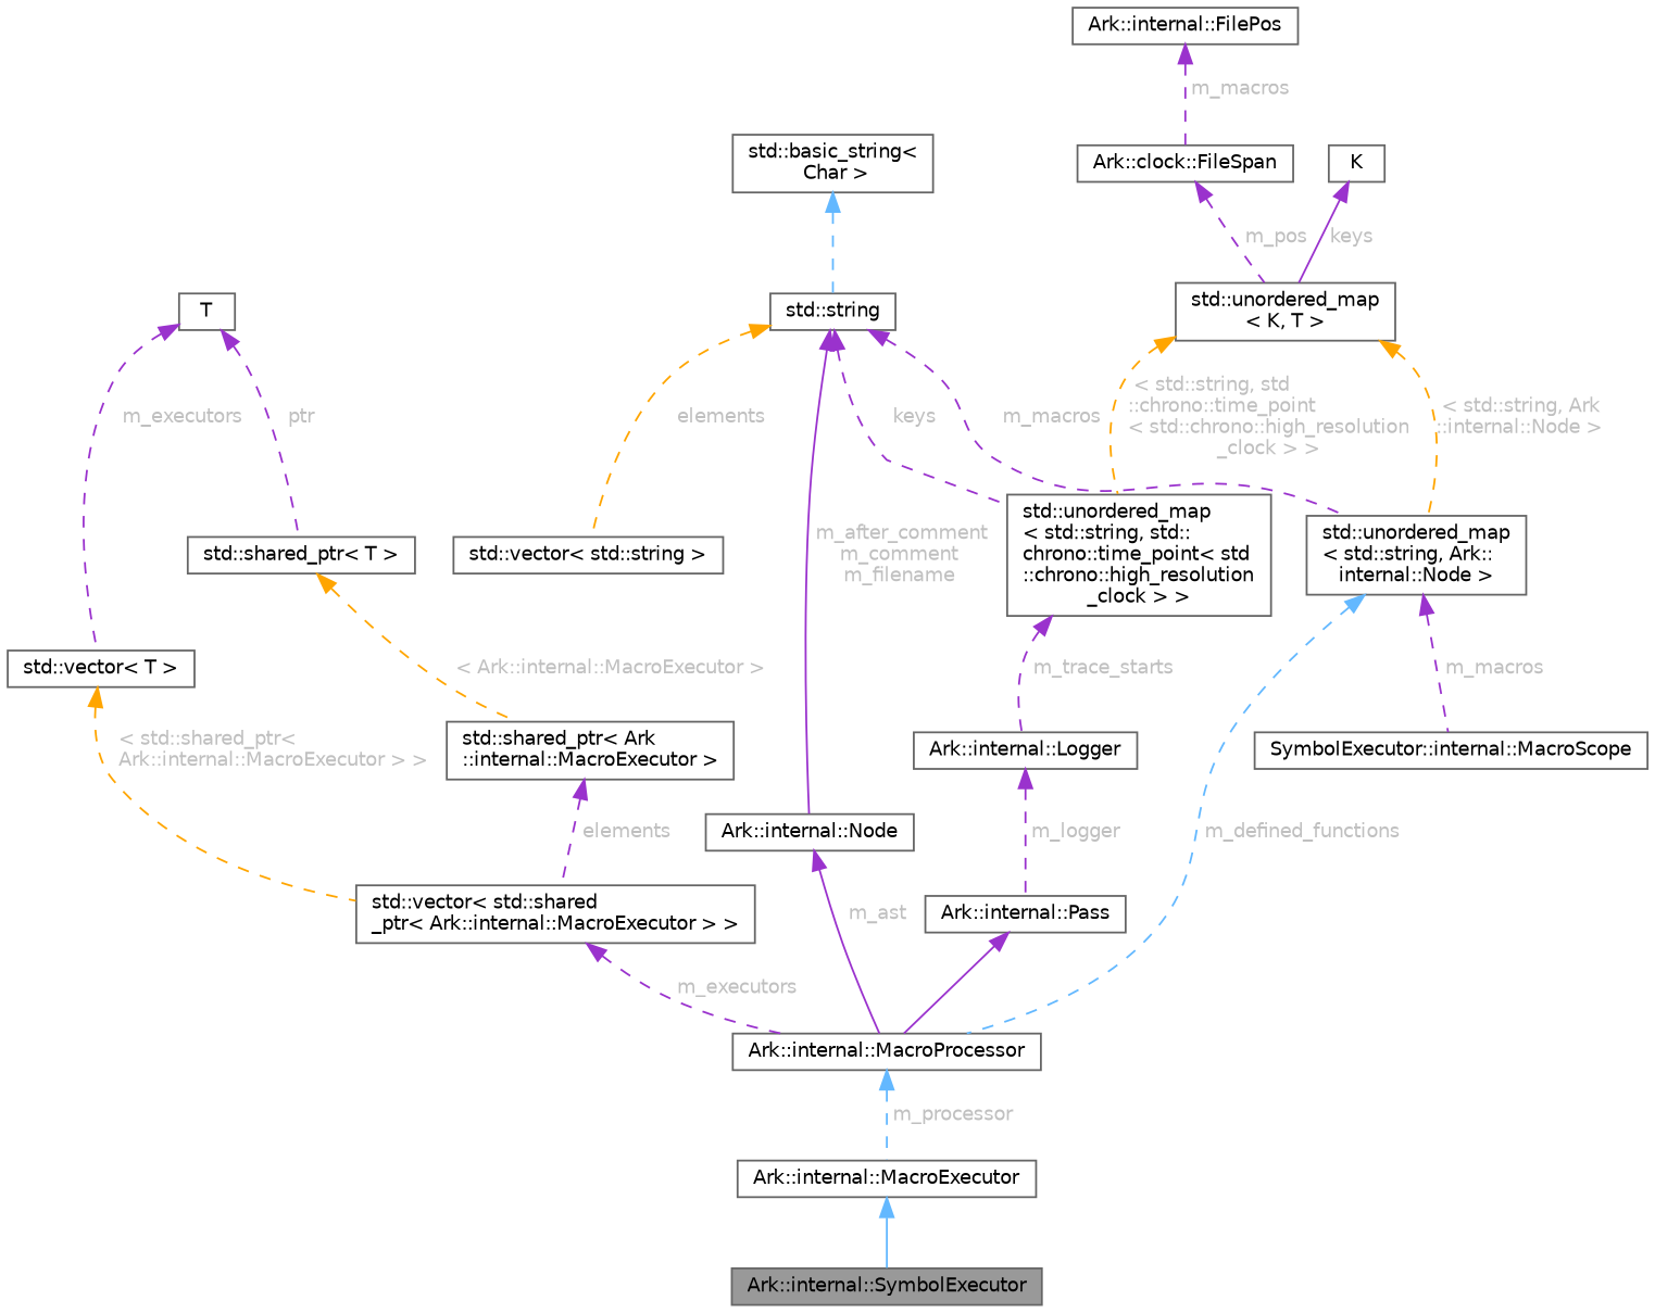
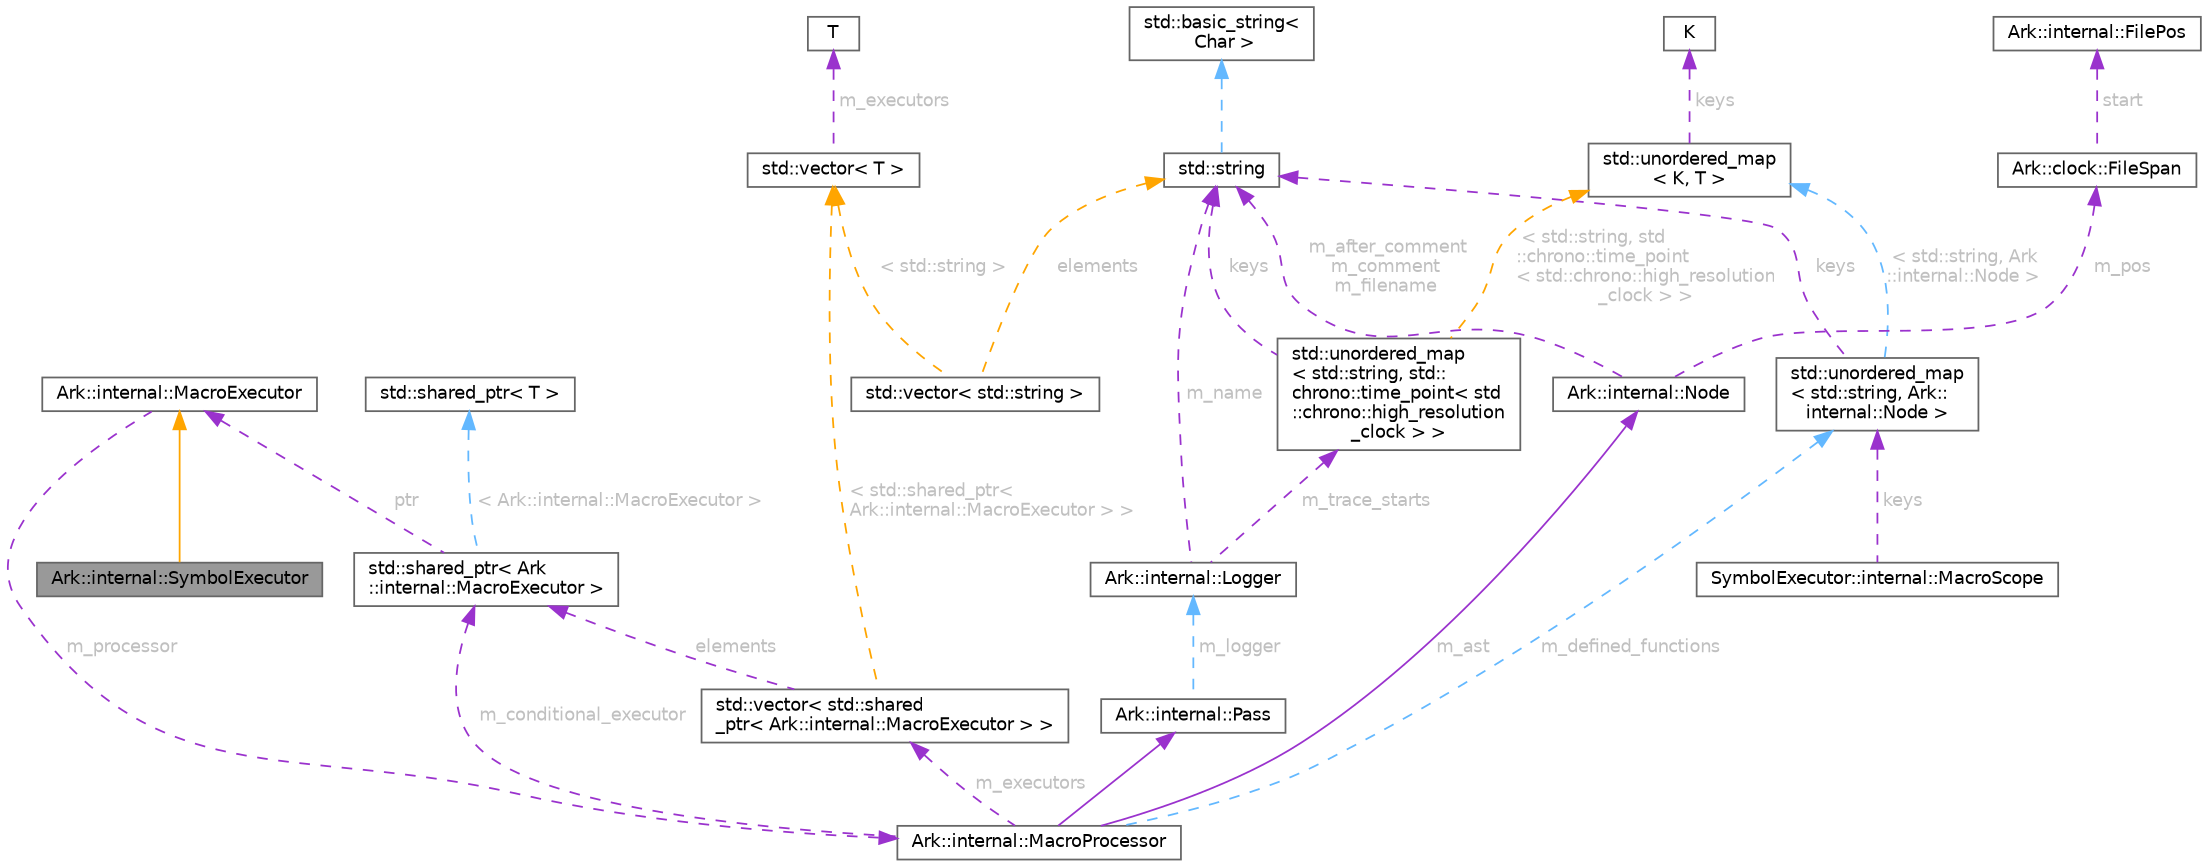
  digraph {
    rankdir=TB
    node [color=gray40 fillcolor=white fontname=Helvetica fontsize=10 shape=box style=filled]
    edge [color=darkorchid3 dir=back fontname=Helvetica fontsize=10 labelfontname=Helvetica labelfontsize=10 style=dashed fontcolor=grey]
    n1 [fillcolor=grey60 fontcolor=black height=0.2 label="Ark::internal::SymbolExecutor" width=0.4]
    n2 [height=0.2 label="Ark::internal::MacroExecutor" width=0.4]
    n3 [height=0.2 label="std::shared_ptr\< Ark\l::internal::MacroExecutor \>" width=0.4]
    n4 [height=0.2 label="Ark::internal::MacroProcessor" width=0.4]
    n5 [height=0.2 label="std::vector\< std::shared\l_ptr\< Ark::internal::MacroExecutor \> \>" width=0.4]
    n6 [height=0.2 label="Ark::internal::Pass" width=0.4]
    n7 [height=0.2 label="Ark::internal::Logger" width=0.4]
    n8 [height=0.2 label="std::string" width=0.4]
    n9 [height=0.2 label="std::unordered_map\l\< std::string, std::\lchrono::time_point\< std\l::chrono::high_resolution\l_clock \> \>" width=0.4]
    n10 [height=0.2 label="std::vector\< std::string \>" width=0.4]
    n11 [height=0.2 label="Ark::internal::Node" width=0.4]
    n12 [height=0.2 label="std::unordered_map\l\< std::string, Ark::\linternal::Node \>" width=0.4]
    n13 [height=0.2 label="SymbolExecutor::internal::MacroScope" width=0.4]
    n14 [height=0.2 label="std::basic_string\<\l Char \>" width=0.4]
    n15 [height=0.2 label="std::unordered_map\l\< K, T \>" width=0.4]
    n16 [height=0.2 label=K width=0.4]
    n17 [height=0.2 label=T width=0.4]
    n18 [height=0.2 label="std::vector\< T \>" width=0.4]
    n19 [height=0.2 label="std::shared_ptr\< T \>" width=0.4]
    n20 [height=0.2 label="Ark::clock::FileSpan" width=0.4]
    n21 [height=0.2 label="Ark::internal::FilePos" width=0.4]
-   n2 -> n1 [color=steelblue1 style=solid fontcolor=""]
+   n2 -> n1 [color=orange style=solid fontcolor=""]
+   n2 -> n3 [label=" ptr"]
+   n3 -> n4 [label=" m_conditional_executor"]
    n3 -> n5 [label=" elements"]
-   n4 -> n2 [color=steelblue1 label=" m_processor"]
+   n4 -> n2 [label=" m_processor"]
    n5 -> n4 [label=" m_executors"]
    n6 -> n4 [style=solid fontcolor=""]
-   n7 -> n6 [label=" m_logger"]
+   n7 -> n6 [color=steelblue1 label=" m_logger"]
+   n8 -> n7 [label=" m_name"]
    n8 -> n9 [label=" keys"]
    n8 -> n10 [color=orange label=" elements"]
-   n8 -> n11 [label=" m_after_comment\nm_comment\nm_filename" style=solid]
-   n8 -> n12 [label=" m_macros"]
+   n8 -> n11 [label=" m_after_comment\nm_comment\nm_filename"]
+   n8 -> n12 [label=" keys"]
    n9 -> n7 [label=" m_trace_starts"]
    n11 -> n4 [label=" m_ast" style=solid]
    n12 -> n4 [color=steelblue1 label=" m_defined_functions"]
-   n12 -> n13 [label=" m_macros"]
+   n12 -> n13 [label=" keys"]
    n14 -> n8 [color=steelblue1 fontcolor=""]
    n15 -> n9 [color=orange label=" \< std::string, std\l::chrono::time_point\l\< std::chrono::high_resolution\l_clock \> \>"]
-   n15 -> n12 [color=orange label=" \< std::string, Ark\l::internal::Node \>"]
-   n16 -> n15 [label=" keys" style=solid]
+   n15 -> n12 [color=steelblue1 label=" \< std::string, Ark\l::internal::Node \>"]
+   n16 -> n15 [label=" keys"]
    n17 -> n18 [label=" m_executors"]
-   n17 -> n19 [label=" ptr"]
    n18 -> n5 [color=orange label=" \< std::shared_ptr\<\l Ark::internal::MacroExecutor \> \>"]
-   n19 -> n3 [color=orange label=" \< Ark::internal::MacroExecutor \>"]
-   n20 -> n15 [label=" m_pos"]
-   n21 -> n20 [label=" m_macros"]
+   n18 -> n10 [color=orange label=" \< std::string \>"]
+   n19 -> n3 [color=steelblue1 label=" \< Ark::internal::MacroExecutor \>"]
+   n20 -> n11 [label=" m_pos"]
+   n21 -> n20 [label=" start"]
  }
